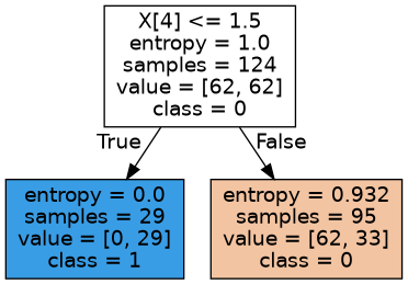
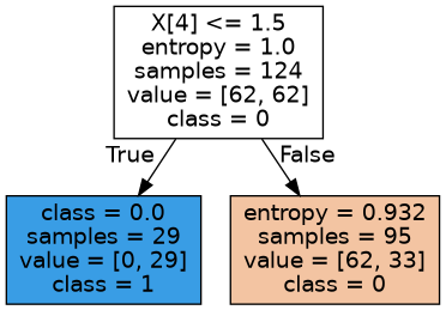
  digraph {
    fontname="DejaVu Sans"
    node [color=black shape=box style=filled fontname="DejaVu Sans"]
    edge [labeldistance=2.5 fontname="DejaVu Sans"]
    n1 [fillcolor="#ffffff" label="X[4] <= 1.5\nentropy = 1.0\nsamples = 124\nvalue = [62, 62]\nclass = 0"]
-   n2 [fillcolor="#399de5" label="entropy = 0.0\nsamples = 29\nvalue = [0, 29]\nclass = 1"]
+   n2 [fillcolor="#399de5" label="class = 0.0\nsamples = 29\nvalue = [0, 29]\nclass = 1"]
    n3 [fillcolor="#f3c4a2" label="entropy = 0.932\nsamples = 95\nvalue = [62, 33]\nclass = 0"]
    n1 -> n2 [headlabel=True labelangle=45]
    n1 -> n3 [headlabel=False labelangle=-45]
  }
